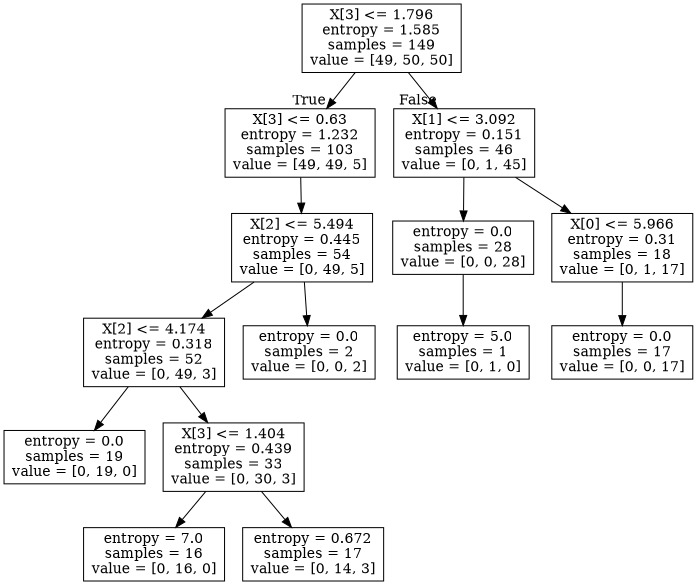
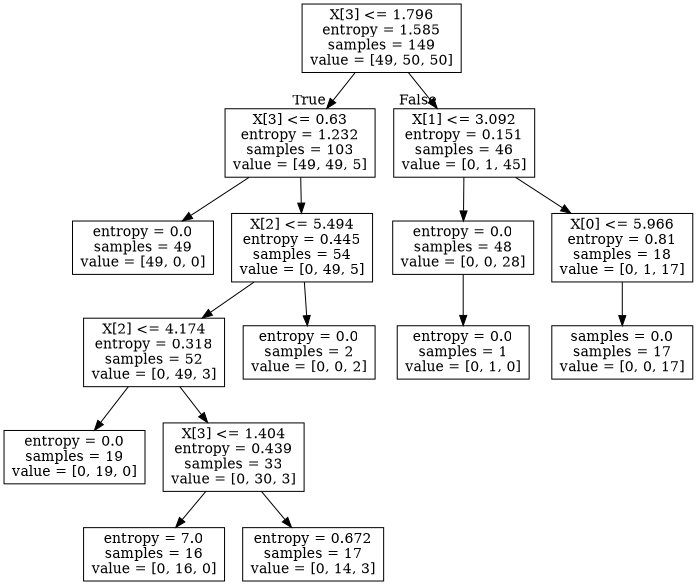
  digraph {
    node [shape=box]
    n1 [label="X[3] <= 1.796\nentropy = 1.585\nsamples = 149\nvalue = [49, 50, 50]"]
    n2 [label="X[3] <= 0.63\nentropy = 1.232\nsamples = 103\nvalue = [49, 49, 5]"]
    n3 [label="X[1] <= 3.092\nentropy = 0.151\nsamples = 46\nvalue = [0, 1, 45]"]
+   n4 [label="entropy = 0.0\nsamples = 49\nvalue = [49, 0, 0]"]
    n5 [label="X[2] <= 5.494\nentropy = 0.445\nsamples = 54\nvalue = [0, 49, 5]"]
-   n6 [label="entropy = 0.0\nsamples = 28\nvalue = [0, 0, 28]"]
-   n7 [label="X[0] <= 5.966\nentropy = 0.31\nsamples = 18\nvalue = [0, 1, 17]"]
+   n6 [label="entropy = 0.0\nsamples = 48\nvalue = [0, 0, 28]"]
+   n7 [label="X[0] <= 5.966\nentropy = 0.81\nsamples = 18\nvalue = [0, 1, 17]"]
    n8 [label="X[2] <= 4.174\nentropy = 0.318\nsamples = 52\nvalue = [0, 49, 3]"]
    n9 [label="entropy = 0.0\nsamples = 2\nvalue = [0, 0, 2]"]
    n10 [label="entropy = 0.0\nsamples = 19\nvalue = [0, 19, 0]"]
    n11 [label="X[3] <= 1.404\nentropy = 0.439\nsamples = 33\nvalue = [0, 30, 3]"]
    n12 [label="entropy = 7.0\nsamples = 16\nvalue = [0, 16, 0]"]
    n13 [label="entropy = 0.672\nsamples = 17\nvalue = [0, 14, 3]"]
-   n14 [label="entropy = 5.0\nsamples = 1\nvalue = [0, 1, 0]"]
-   n15 [label="entropy = 0.0\nsamples = 17\nvalue = [0, 0, 17]"]
+   n14 [label="entropy = 0.0\nsamples = 1\nvalue = [0, 1, 0]"]
+   n15 [label="samples = 0.0\nsamples = 17\nvalue = [0, 0, 17]"]
    n1 -> n2 [headlabel=True labelangle=45 labeldistance=2.5]
    n1 -> n3 [headlabel=False labelangle=-45 labeldistance=2.5]
+   n2 -> n4
    n2 -> n5
    n3 -> n6
    n3 -> n7
    n5 -> n8
    n5 -> n9
    n6 -> n14
    n7 -> n15
    n8 -> n10
    n8 -> n11
    n11 -> n12
    n11 -> n13
  }
